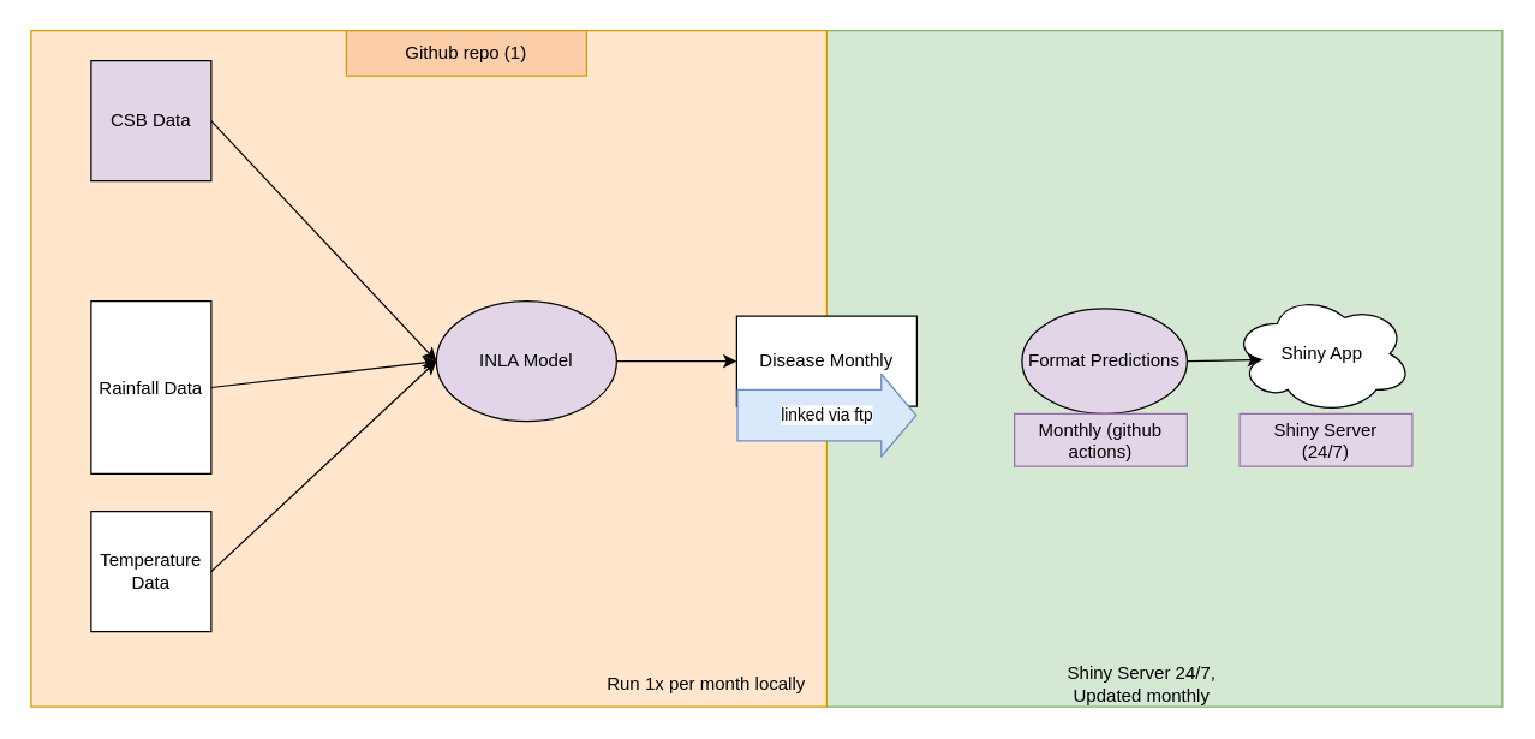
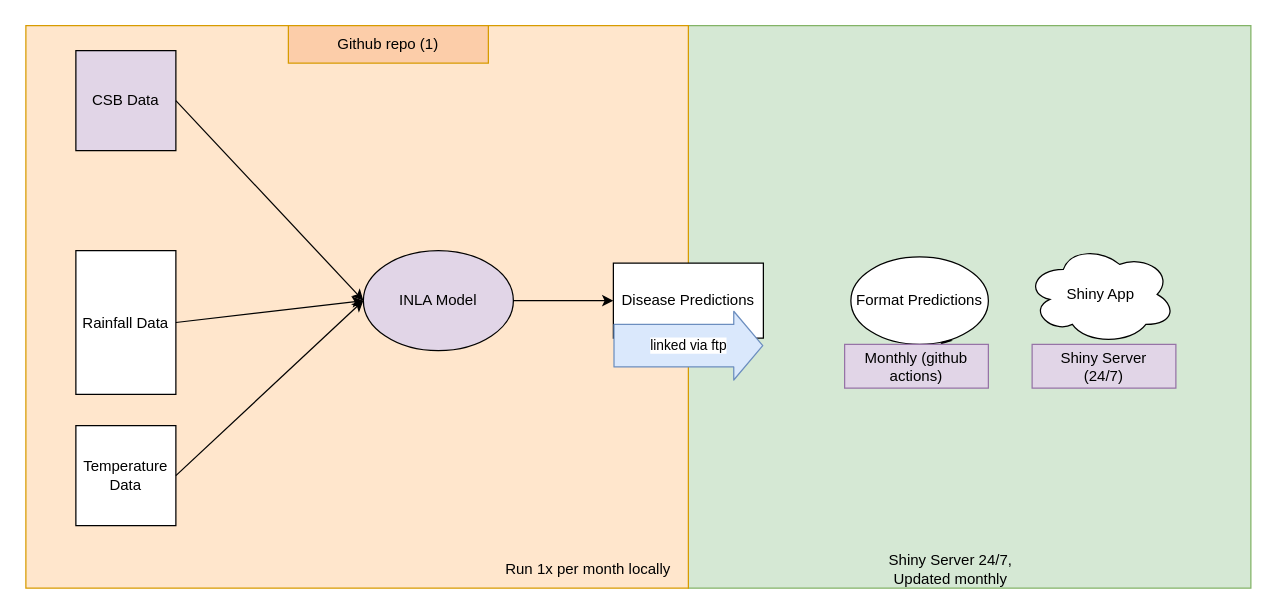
  <mxCell id="0" />
  <mxCell id="1" parent="0" />
  <mxCell id="2" value="" style="rounded=0;whiteSpace=wrap;html=1;fillColor=#d5e8d4;strokeColor=#82b366;" parent="1" vertex="1"><mxGeometry x="550" y="20" width="450" height="450" as="geometry" /></mxCell>
  <mxCell id="3" value="" style="rounded=0;whiteSpace=wrap;html=1;fillColor=#ffe6cc;strokeColor=#d79b00;" parent="1" vertex="1"><mxGeometry x="20" y="20" width="530" height="450" as="geometry" /></mxCell>
  <mxCell id="4" value="CSB Data" style="whiteSpace=wrap;html=1;aspect=fixed;rounded=0;fillColor=#e1d5e7;" parent="1" vertex="1"><mxGeometry x="60" y="40" width="80" height="80" as="geometry" /></mxCell>
  <mxCell id="5" value="Rainfall Data" style="whiteSpace=wrap;html=1;aspect=fixed;rounded=0;" parent="1" vertex="1"><mxGeometry x="60" y="200" width="80" height="115" as="geometry" /></mxCell>
  <mxCell id="6" value="Temperature Data" style="whiteSpace=wrap;html=1;aspect=fixed;rounded=0;" parent="1" vertex="1"><mxGeometry x="60" y="340" width="80" height="80" as="geometry" /></mxCell>
  <mxCell id="7" value="" style="endArrow=classic;html=1;rounded=0;exitX=1;exitY=0.5;exitDx=0;exitDy=0;" parent="1" source="4" edge="1"><mxGeometry width="50" height="50" relative="1" as="geometry"><mxPoint x="400" y="270" as="sourcePoint" /><mxPoint x="290" y="240" as="targetPoint" /></mxGeometry></mxCell>
  <mxCell id="8" value="" style="endArrow=classic;html=1;rounded=0;exitX=1;exitY=0.5;exitDx=0;exitDy=0;" parent="1" source="5" edge="1"><mxGeometry width="50" height="50" relative="1" as="geometry"><mxPoint x="400" y="270" as="sourcePoint" /><mxPoint x="290" y="240" as="targetPoint" /></mxGeometry></mxCell>
  <mxCell id="9" value="" style="endArrow=classic;html=1;rounded=0;exitX=1;exitY=0.5;exitDx=0;exitDy=0;" parent="1" source="6" edge="1"><mxGeometry width="50" height="50" relative="1" as="geometry"><mxPoint x="400" y="270" as="sourcePoint" /><mxPoint x="290" y="240" as="targetPoint" /></mxGeometry></mxCell>
  <mxCell id="10" value="INLA Model" style="ellipse;whiteSpace=wrap;html=1;rounded=0;fillColor=#e1d5e7;" parent="1" vertex="1"><mxGeometry x="290" y="200" width="120" height="80" as="geometry" /></mxCell>
  <mxCell id="11" value="" style="endArrow=classic;html=1;rounded=0;exitX=1;exitY=0.5;exitDx=0;exitDy=0;" parent="1" source="10" edge="1"><mxGeometry width="50" height="50" relative="1" as="geometry"><mxPoint x="400" y="270" as="sourcePoint" /><mxPoint x="490" y="240" as="targetPoint" /></mxGeometry></mxCell>
- <mxCell id="12" value="Disease Monthly" style="rounded=0;whiteSpace=wrap;html=1;" parent="1" vertex="1"><mxGeometry x="490" y="210" width="120" height="60" as="geometry" /></mxCell>
+ <mxCell id="12" value="Disease Predictions" style="rounded=0;whiteSpace=wrap;html=1;" parent="1" vertex="1"><mxGeometry x="490" y="210" width="120" height="60" as="geometry" /></mxCell>
  <mxCell id="13" value="Run 1x per month locally" style="text;html=1;strokeColor=none;fillColor=none;align=center;verticalAlign=middle;whiteSpace=wrap;rounded=0;" parent="1" vertex="1"><mxGeometry x="390" y="440" width="160" height="30" as="geometry" /></mxCell>
  <mxCell id="14" value="Shiny App" style="ellipse;shape=cloud;whiteSpace=wrap;html=1;" parent="1" vertex="1"><mxGeometry x="820" y="195" width="120" height="80" as="geometry" /></mxCell>
- <mxCell id="15" value="" style="endArrow=classic;html=1;entryX=0.16;entryY=0.55;entryDx=0;entryDy=0;entryPerimeter=0;exitX=1;exitY=0.5;exitDx=0;exitDy=0;" parent="1" source="19" target="14" edge="1"><mxGeometry width="50" height="50" relative="1" as="geometry"><mxPoint x="740" y="240" as="sourcePoint" /><mxPoint x="710" y="340" as="targetPoint" /></mxGeometry></mxCell>
+ <mxCell id="15" value="" style="endArrow=classic;html=1;exitX=1;exitY=0.5;exitDx=0;exitDy=0;" parent="1" source="19" target="20" edge="1"><mxGeometry width="50" height="50" relative="1" as="geometry"><mxPoint x="740" y="240" as="sourcePoint" /><mxPoint x="710" y="340" as="targetPoint" /></mxGeometry></mxCell>
  <mxCell id="16" value="Shiny Server 24/7,&lt;br&gt;Updated monthly" style="text;html=1;strokeColor=none;fillColor=none;align=center;verticalAlign=middle;whiteSpace=wrap;rounded=0;" parent="1" vertex="1"><mxGeometry x="700" y="440" width="120" height="30" as="geometry" /></mxCell>
  <mxCell id="17" value="Github repo (1)" style="rounded=0;whiteSpace=wrap;html=1;fillColor=#FCCDA9;strokeColor=#d79b00;" parent="1" vertex="1"><mxGeometry x="230" y="20" width="160" height="30" as="geometry" /></mxCell>
  <mxCell id="18" value="linked via ftp" style="shape=flexArrow;endArrow=classic;html=1;width=34;endSize=7.4;fillColor=#dae8fc;strokeColor=#6c8ebf;" parent="1" edge="1"><mxGeometry width="50" height="50" relative="1" as="geometry"><mxPoint x="490" y="276" as="sourcePoint" /><mxPoint x="610" y="276" as="targetPoint" /></mxGeometry></mxCell>
- <mxCell id="19" value="Format Predictions" style="ellipse;whiteSpace=wrap;html=1;fillColor=#e1d5e7;" vertex="1" parent="1"><mxGeometry x="680" y="205" width="110" height="70" as="geometry" /></mxCell>
+ <mxCell id="19" value="Format Predictions" style="ellipse;whiteSpace=wrap;html=1;" vertex="1" parent="1"><mxGeometry x="680" y="205" width="110" height="70" as="geometry" /></mxCell>
  <mxCell id="20" value="Monthly (github actions)" style="rounded=0;whiteSpace=wrap;html=1;fillColor=#e1d5e7;strokeColor=#9673a6;" vertex="1" parent="1"><mxGeometry x="675" y="275" width="115" height="35" as="geometry" /></mxCell>
  <mxCell id="21" value="Shiny Server&lt;br&gt;(24/7)" style="rounded=0;whiteSpace=wrap;html=1;fillColor=#e1d5e7;strokeColor=#9673a6;" vertex="1" parent="1"><mxGeometry x="825" y="275" width="115" height="35" as="geometry" /></mxCell>
